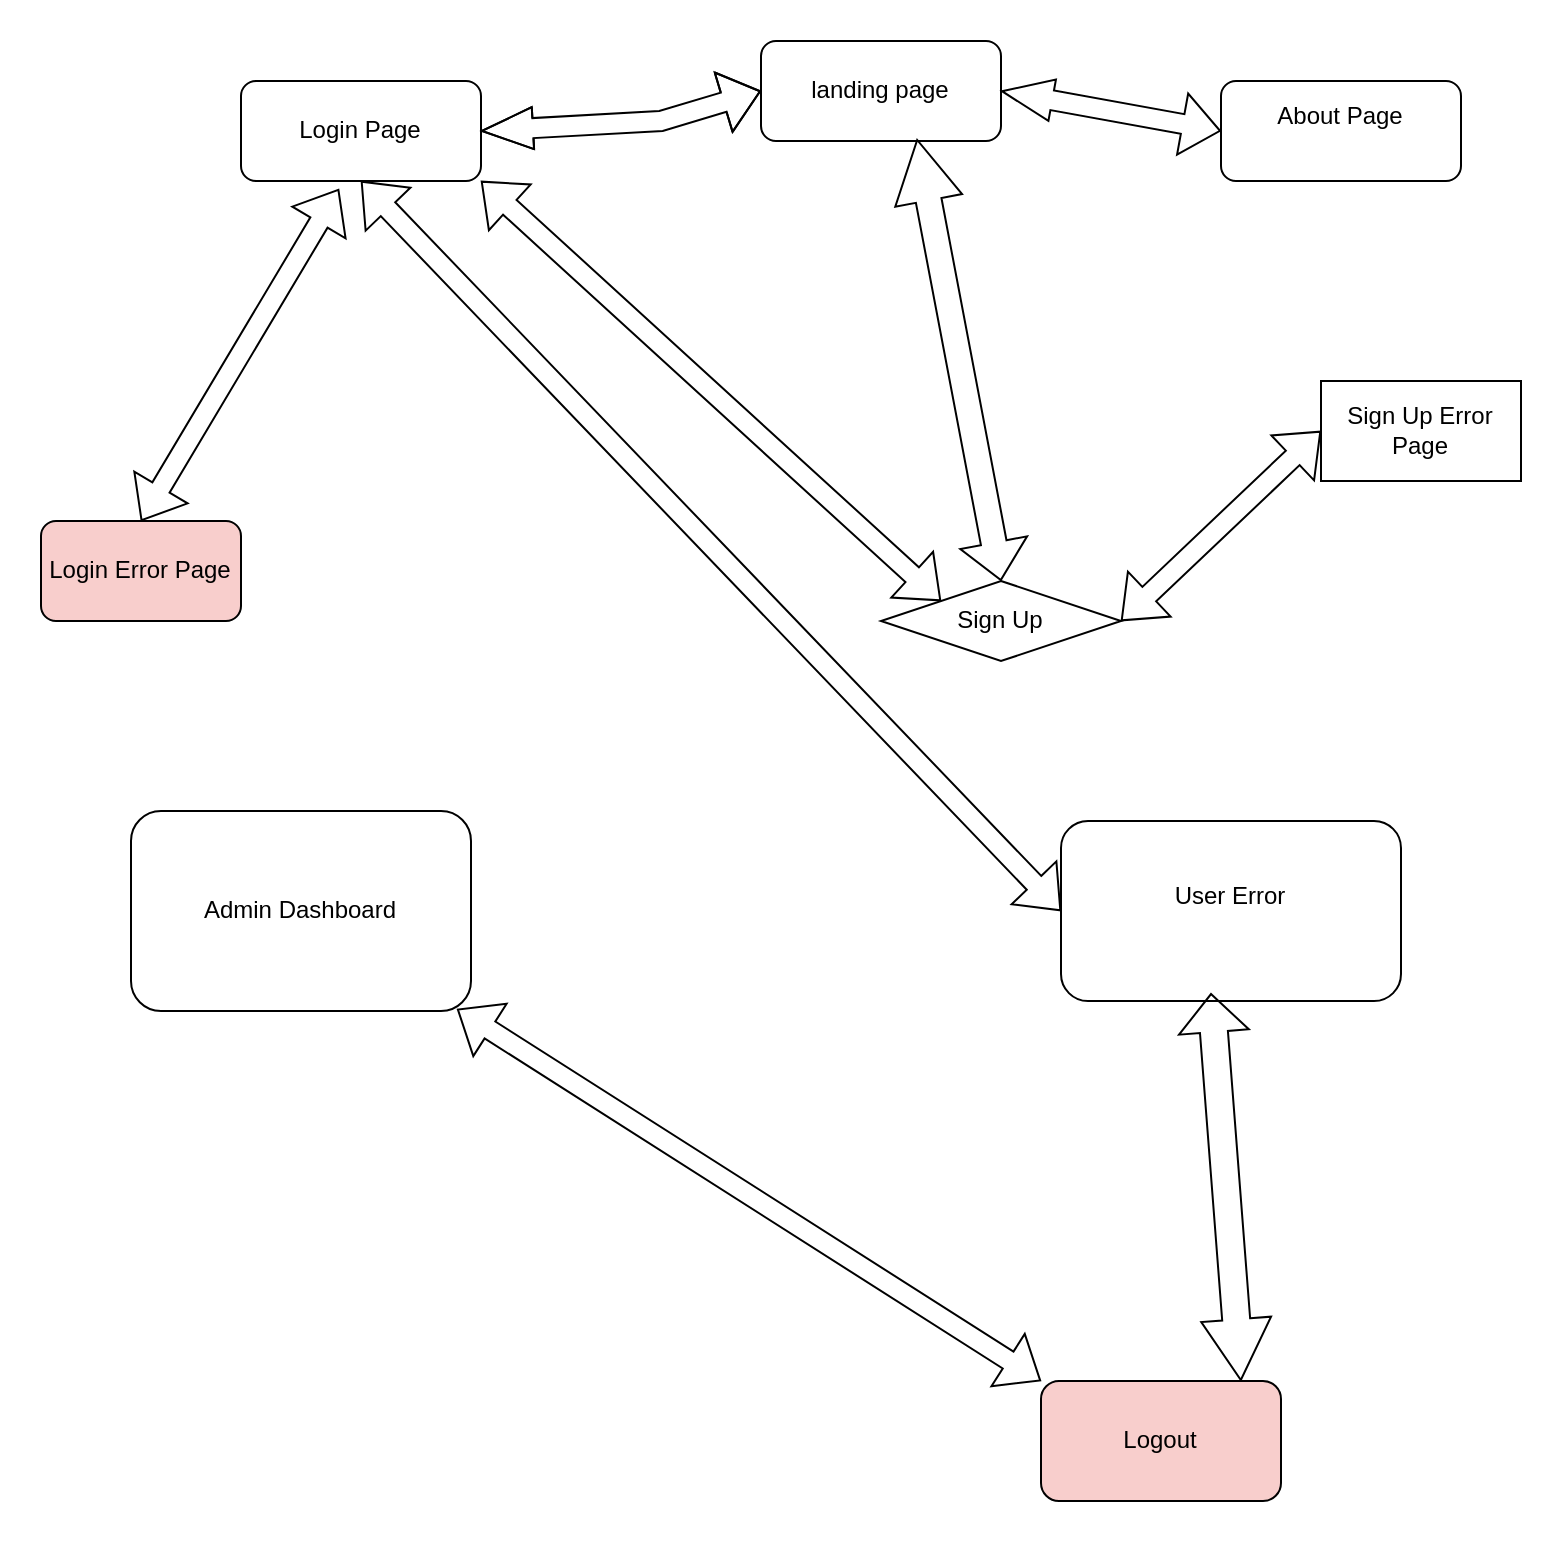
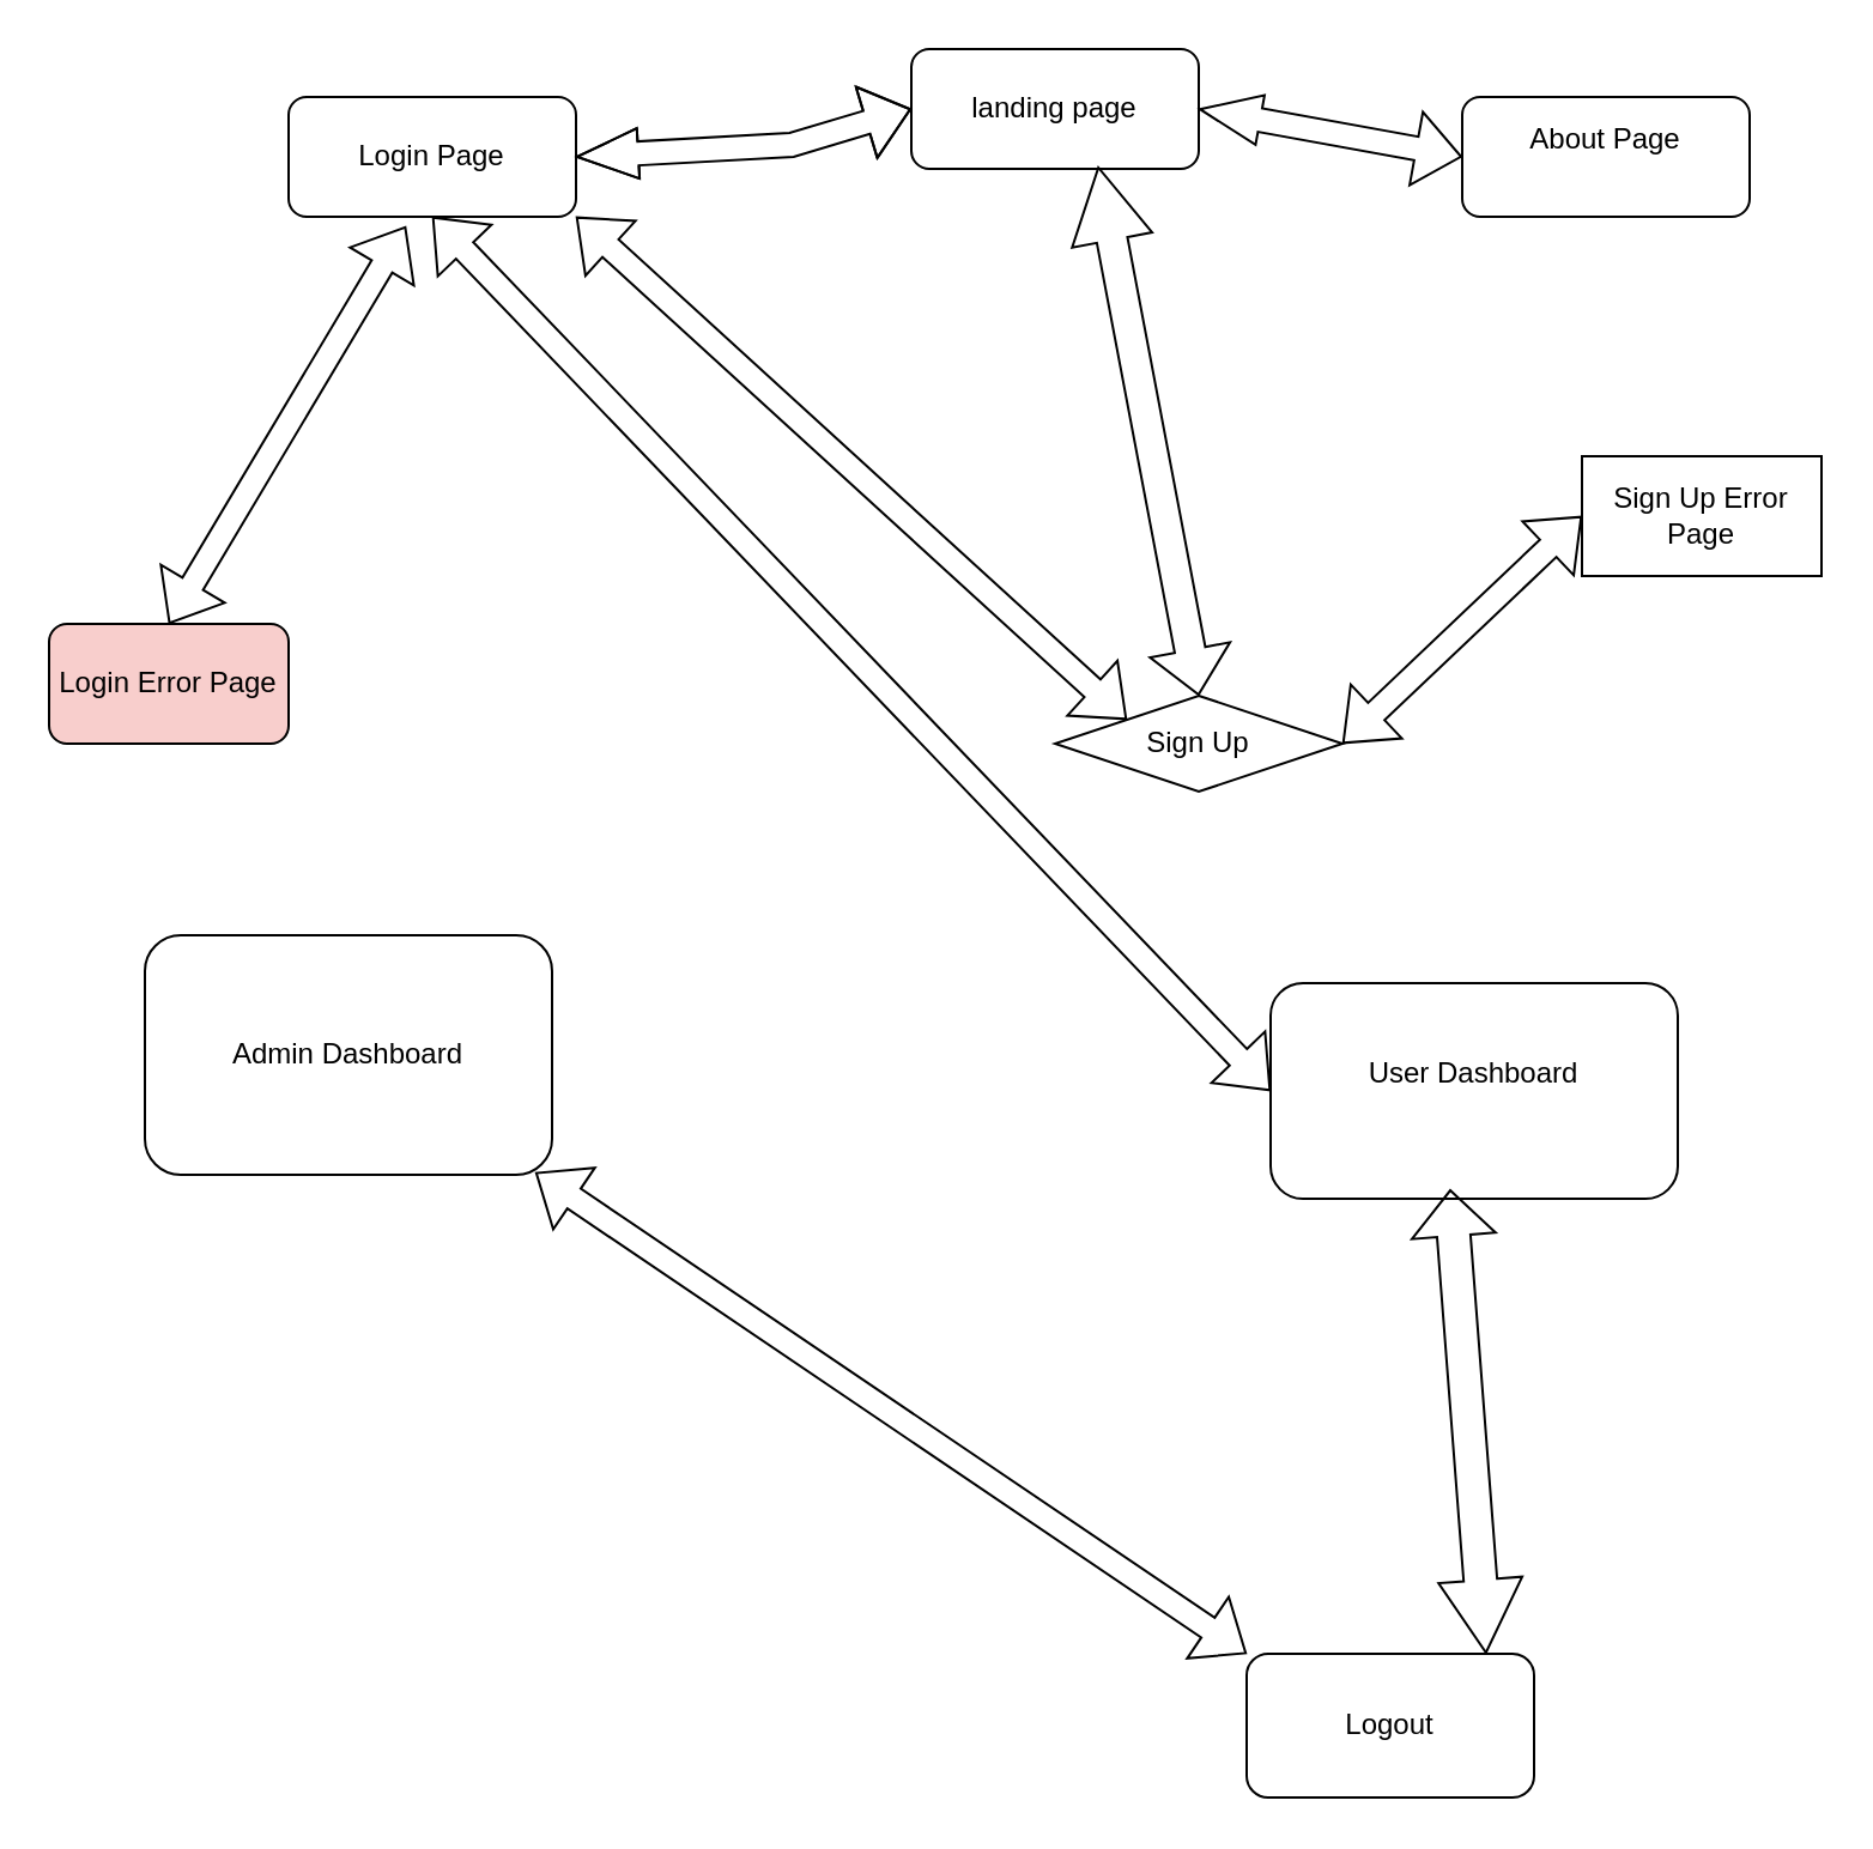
  <mxCell id="0" />
  <mxCell id="1" parent="0" />
  <mxCell id="2" value="landing page" style="rounded=1;whiteSpace=wrap;html=1;" vertex="1" parent="1"><mxGeometry x="380" y="20" width="120" height="50" as="geometry" /></mxCell>
  <mxCell id="3" value="Sign Up " style="rhombus;whiteSpace=wrap;html=1;" vertex="1" parent="1"><mxGeometry x="440" y="290" width="120" height="40" as="geometry" /></mxCell>
  <mxCell id="4" value="&lt;div&gt;About Page&lt;/div&gt;&lt;div&gt;&lt;br&gt;&lt;/div&gt;" style="rounded=1;whiteSpace=wrap;html=1;" vertex="1" parent="1"><mxGeometry x="610" y="40" width="120" height="50" as="geometry" /></mxCell>
  <mxCell id="5" value="&lt;div&gt;Login Page&lt;/div&gt;" style="rounded=1;whiteSpace=wrap;html=1;" vertex="1" parent="1"><mxGeometry x="120" y="40" width="120" height="50" as="geometry" /></mxCell>
  <mxCell id="6" value="" style="shape=flexArrow;endArrow=classic;startArrow=classic;html=1;rounded=0;startWidth=10;startSize=8.17;exitX=1;exitY=0.5;exitDx=0;exitDy=0;entryX=0;entryY=0.5;entryDx=0;entryDy=0;" edge="1" parent="1" source="5" target="2"><mxGeometry width="100" height="100" relative="1" as="geometry"><mxPoint x="320" y="110" as="sourcePoint" /><mxPoint x="350" y="60" as="targetPoint" /><Array as="points"><mxPoint x="330" y="60" /></Array></mxGeometry></mxCell>
  <mxCell id="7" value="" style="shape=flexArrow;endArrow=classic;startArrow=classic;html=1;rounded=0;startWidth=10;startSize=8.17;exitX=1;exitY=0.5;exitDx=0;exitDy=0;entryX=0;entryY=0.5;entryDx=0;entryDy=0;" edge="1" parent="1" source="2" target="4"><mxGeometry width="100" height="100" relative="1" as="geometry"><mxPoint x="500" y="67.5" as="sourcePoint" /><mxPoint x="600" y="62.5" as="targetPoint" /></mxGeometry></mxCell>
  <mxCell id="8" value="" style="shape=flexArrow;endArrow=classic;startArrow=classic;html=1;rounded=0;width=13;endSize=9.92;entryX=0.65;entryY=0.98;entryDx=0;entryDy=0;entryPerimeter=0;exitX=0.5;exitY=0;exitDx=0;exitDy=0;" edge="1" parent="1" source="3" target="2"><mxGeometry width="100" height="100" relative="1" as="geometry"><mxPoint x="380" y="180" as="sourcePoint" /><mxPoint x="450" y="100" as="targetPoint" /></mxGeometry></mxCell>
- <mxCell id="9" value="&lt;div&gt;User Error&lt;/div&gt;&lt;div&gt;&lt;br&gt;&lt;/div&gt;" style="rounded=1;whiteSpace=wrap;html=1;" vertex="1" parent="1"><mxGeometry x="530" y="410" width="170" height="90" as="geometry" /></mxCell>
+ <mxCell id="9" value="&lt;div&gt;User Dashboard&lt;/div&gt;&lt;div&gt;&lt;br&gt;&lt;/div&gt;" style="rounded=1;whiteSpace=wrap;html=1;" vertex="1" parent="1"><mxGeometry x="530" y="410" width="170" height="90" as="geometry" /></mxCell>
  <mxCell id="10" value="" style="shape=flexArrow;endArrow=classic;startArrow=classic;html=1;rounded=0;entryX=0.5;entryY=1;entryDx=0;entryDy=0;exitX=0;exitY=0.5;exitDx=0;exitDy=0;" edge="1" parent="1" source="9" target="5"><mxGeometry width="100" height="100" relative="1" as="geometry"><mxPoint x="130" y="290" as="sourcePoint" /><mxPoint x="230" y="190" as="targetPoint" /></mxGeometry></mxCell>
  <mxCell id="11" value="Login Error Page " style="rounded=1;whiteSpace=wrap;html=1;fillColor=#f8cecc;" vertex="1" parent="1"><mxGeometry x="20" y="260" width="100" height="50" as="geometry" /></mxCell>
  <mxCell id="12" value="" style="shape=flexArrow;endArrow=classic;startArrow=classic;html=1;rounded=0;exitX=0.5;exitY=0;exitDx=0;exitDy=0;entryX=0.408;entryY=1.08;entryDx=0;entryDy=0;entryPerimeter=0;" edge="1" parent="1" source="11" target="5"><mxGeometry width="100" height="100" relative="1" as="geometry"><mxPoint x="60" y="240" as="sourcePoint" /><mxPoint x="160" y="140" as="targetPoint" /></mxGeometry></mxCell>
- <mxCell id="13" value="&lt;div&gt;Admin Dashboard&lt;/div&gt;" style="rounded=1;whiteSpace=wrap;html=1;" vertex="1" parent="1"><mxGeometry x="65" y="405" width="170" height="100" as="geometry" /></mxCell>
+ <mxCell id="13" value="&lt;div&gt;Admin Dashboard&lt;/div&gt;" style="rounded=1;whiteSpace=wrap;html=1;" vertex="1" parent="1"><mxGeometry x="60" y="390" width="170" height="100" as="geometry" /></mxCell>
  <mxCell id="14" value="" style="shape=flexArrow;endArrow=classic;startArrow=classic;html=1;rounded=0;entryX=0;entryY=0;entryDx=0;entryDy=0;exitX=1;exitY=1;exitDx=0;exitDy=0;" edge="1" parent="1" source="5" target="3"><mxGeometry width="100" height="100" relative="1" as="geometry"><mxPoint x="370" y="260" as="sourcePoint" /><mxPoint x="470" y="160" as="targetPoint" /></mxGeometry></mxCell>
- <mxCell id="15" value="Logout" style="rounded=1;whiteSpace=wrap;html=1;fillColor=#f8cecc;" vertex="1" parent="1"><mxGeometry x="520" y="690" width="120" height="60" as="geometry" /></mxCell>
+ <mxCell id="15" value="Logout" style="rounded=1;whiteSpace=wrap;html=1;" vertex="1" parent="1"><mxGeometry x="520" y="690" width="120" height="60" as="geometry" /></mxCell>
  <mxCell id="16" value="" style="shape=flexArrow;endArrow=classic;startArrow=classic;html=1;rounded=0;exitX=0.833;exitY=0;exitDx=0;exitDy=0;entryX=0.441;entryY=0.956;entryDx=0;entryDy=0;entryPerimeter=0;width=14;startSize=9.8;exitPerimeter=0;" edge="1" parent="1" source="15" target="9"><mxGeometry width="100" height="100" relative="1" as="geometry"><mxPoint x="370" y="560" as="sourcePoint" /><mxPoint x="470" y="460" as="targetPoint" /></mxGeometry></mxCell>
  <mxCell id="17" value="" style="shape=flexArrow;endArrow=classic;startArrow=classic;html=1;rounded=0;entryX=0.959;entryY=0.99;entryDx=0;entryDy=0;exitX=0;exitY=0;exitDx=0;exitDy=0;entryPerimeter=0;" edge="1" parent="1" source="15" target="13"><mxGeometry width="100" height="100" relative="1" as="geometry"><mxPoint x="490" y="660" as="sourcePoint" /><mxPoint x="730" y="500" as="targetPoint" /></mxGeometry></mxCell>
  <mxCell id="18" value="Sign Up Error Page " style="whiteSpace=wrap;html=1;rounded=0;" vertex="1" parent="1"><mxGeometry x="660" y="190" width="100" height="50" as="geometry" /></mxCell>
  <mxCell id="19" value="" style="shape=flexArrow;endArrow=classic;startArrow=classic;html=1;rounded=0;entryX=0;entryY=0.5;entryDx=0;entryDy=0;exitX=1;exitY=0.5;exitDx=0;exitDy=0;" edge="1" parent="1" source="3" target="18"><mxGeometry width="100" height="100" relative="1" as="geometry"><mxPoint x="530" y="220" as="sourcePoint" /><mxPoint x="630" y="120" as="targetPoint" /></mxGeometry></mxCell>
